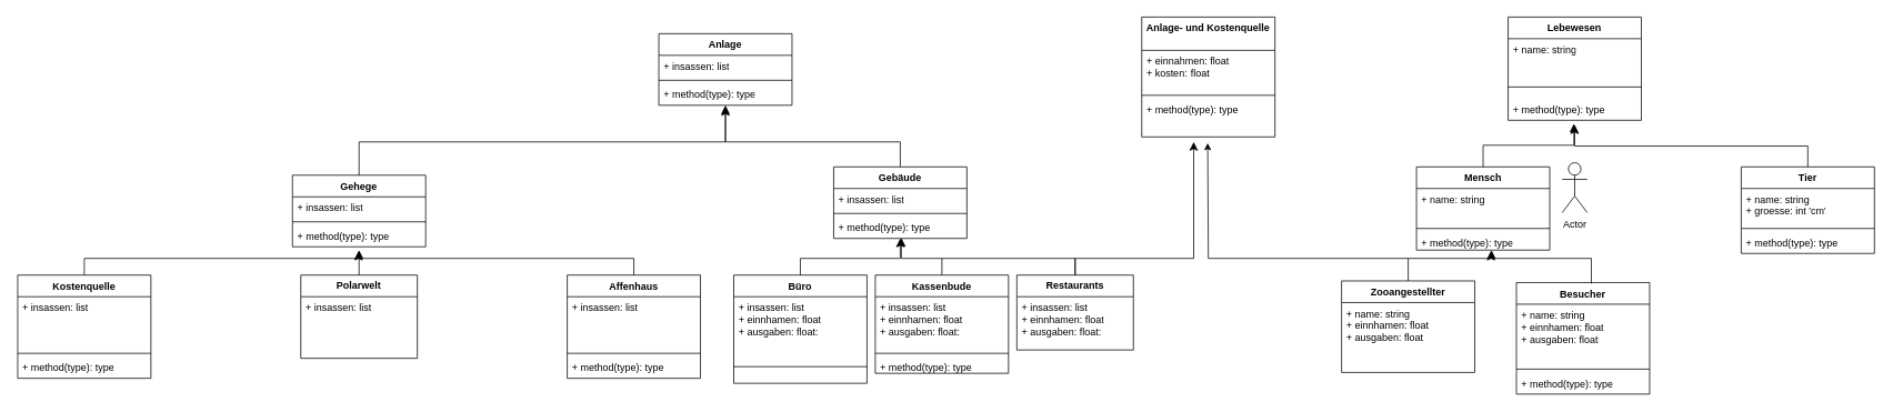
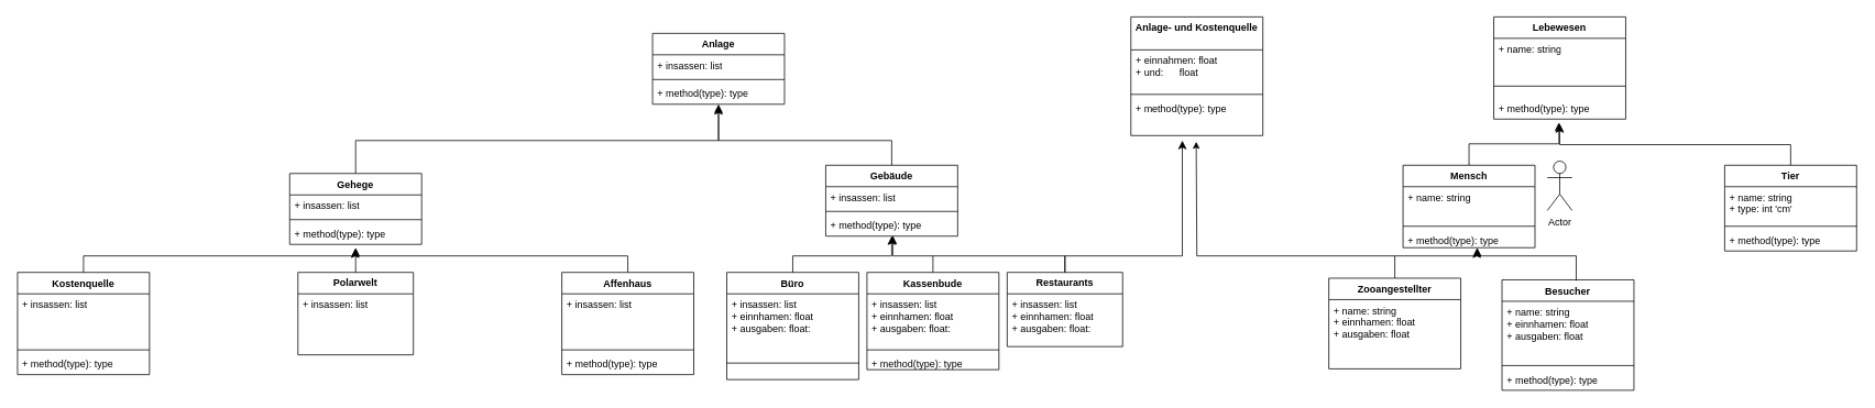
  <mxCell id="0" />
  <mxCell id="1" parent="0" />
  <mxCell id="2" value="Gehege" style="swimlane;fontStyle=1;align=center;verticalAlign=top;childLayout=stackLayout;horizontal=1;startSize=26;horizontalStack=0;resizeParent=1;resizeParentMax=0;resizeLast=0;collapsible=1;marginBottom=0;whiteSpace=wrap;html=1;" vertex="1" parent="1"><mxGeometry x="350" y="210" width="160" height="86" as="geometry" /></mxCell>
  <mxCell id="3" value="+ insassen: list" style="text;strokeColor=none;fillColor=none;align=left;verticalAlign=top;spacingLeft=4;spacingRight=4;overflow=hidden;rotatable=0;points=[[0,0.5],[1,0.5]];portConstraint=eastwest;whiteSpace=wrap;html=1;" vertex="1" parent="2"><mxGeometry y="26" width="160" height="26" as="geometry" /></mxCell>
  <mxCell id="4" value="" style="line;strokeWidth=1;fillColor=none;align=left;verticalAlign=middle;spacingTop=-1;spacingLeft=3;spacingRight=3;rotatable=0;labelPosition=right;points=[];portConstraint=eastwest;strokeColor=inherit;" vertex="1" parent="2"><mxGeometry y="52" width="160" height="8" as="geometry" /></mxCell>
  <mxCell id="5" value="+ method(type): type" style="text;strokeColor=none;fillColor=none;align=left;verticalAlign=top;spacingLeft=4;spacingRight=4;overflow=hidden;rotatable=0;points=[[0,0.5],[1,0.5]];portConstraint=eastwest;whiteSpace=wrap;html=1;" vertex="1" parent="2"><mxGeometry y="60" width="160" height="26" as="geometry" /></mxCell>
  <mxCell id="6" value="Gebäude" style="swimlane;fontStyle=1;align=center;verticalAlign=top;childLayout=stackLayout;horizontal=1;startSize=26;horizontalStack=0;resizeParent=1;resizeParentMax=0;resizeLast=0;collapsible=1;marginBottom=0;whiteSpace=wrap;html=1;" vertex="1" parent="1"><mxGeometry x="1000" y="200" width="160" height="86" as="geometry" /></mxCell>
  <mxCell id="7" value="+ insassen: list" style="text;strokeColor=none;fillColor=none;align=left;verticalAlign=top;spacingLeft=4;spacingRight=4;overflow=hidden;rotatable=0;points=[[0,0.5],[1,0.5]];portConstraint=eastwest;whiteSpace=wrap;html=1;" vertex="1" parent="6"><mxGeometry y="26" width="160" height="26" as="geometry" /></mxCell>
  <mxCell id="8" value="" style="line;strokeWidth=1;fillColor=none;align=left;verticalAlign=middle;spacingTop=-1;spacingLeft=3;spacingRight=3;rotatable=0;labelPosition=right;points=[];portConstraint=eastwest;strokeColor=inherit;" vertex="1" parent="6"><mxGeometry y="52" width="160" height="8" as="geometry" /></mxCell>
  <mxCell id="9" value="+ method(type): type" style="text;strokeColor=none;fillColor=none;align=left;verticalAlign=top;spacingLeft=4;spacingRight=4;overflow=hidden;rotatable=0;points=[[0,0.5],[1,0.5]];portConstraint=eastwest;whiteSpace=wrap;html=1;" vertex="1" parent="6"><mxGeometry y="60" width="160" height="26" as="geometry" /></mxCell>
  <mxCell id="10" value="" style="edgeStyle=elbowEdgeStyle;elbow=vertical;endArrow=classic;html=1;curved=0;rounded=0;endSize=8;startSize=8;exitX=0.5;exitY=0;exitDx=0;exitDy=0;" edge="1" parent="1" source="2"><mxGeometry width="50" height="50" relative="1" as="geometry"><mxPoint x="820" y="176" as="sourcePoint" /><mxPoint x="870" y="126" as="targetPoint" /><Array as="points"><mxPoint x="800" y="170" /></Array></mxGeometry></mxCell>
  <mxCell id="11" value="&lt;b&gt;Restaurants&lt;/b&gt;" style="swimlane;fontStyle=0;childLayout=stackLayout;horizontal=1;startSize=26;fillColor=none;horizontalStack=0;resizeParent=1;resizeParentMax=0;resizeLast=0;collapsible=1;marginBottom=0;whiteSpace=wrap;html=1;" vertex="1" parent="1"><mxGeometry x="1220" y="330" width="140" height="90" as="geometry" /></mxCell>
  <mxCell id="12" value="+ insassen: list&lt;br&gt;+ einnhamen: float&lt;br&gt;+ ausgaben: float:&amp;nbsp;" style="text;strokeColor=none;fillColor=none;align=left;verticalAlign=top;spacingLeft=4;spacingRight=4;overflow=hidden;rotatable=0;points=[[0,0.5],[1,0.5]];portConstraint=eastwest;whiteSpace=wrap;html=1;" vertex="1" parent="11"><mxGeometry y="26" width="140" height="64" as="geometry" /></mxCell>
  <mxCell id="13" value="" style="edgeStyle=elbowEdgeStyle;elbow=vertical;endArrow=classic;html=1;curved=0;rounded=0;endSize=8;startSize=8;entryX=0.481;entryY=1.077;entryDx=0;entryDy=0;entryPerimeter=0;exitX=0.5;exitY=0;exitDx=0;exitDy=0;" edge="1" parent="1" source="6"><mxGeometry width="50" height="50" relative="1" as="geometry"><mxPoint x="1180" y="230" as="sourcePoint" /><mxPoint x="870" y="128.002" as="targetPoint" /><Array as="points"><mxPoint x="953.04" y="170" /></Array></mxGeometry></mxCell>
  <mxCell id="14" value="&lt;b&gt;Polarwelt&lt;/b&gt;" style="swimlane;fontStyle=0;childLayout=stackLayout;horizontal=1;startSize=26;fillColor=none;horizontalStack=0;resizeParent=1;resizeParentMax=0;resizeLast=0;collapsible=1;marginBottom=0;whiteSpace=wrap;html=1;" vertex="1" parent="1"><mxGeometry x="360" y="330" width="140" height="100" as="geometry" /></mxCell>
  <mxCell id="15" value="+ insassen: list" style="text;strokeColor=none;fillColor=none;align=left;verticalAlign=top;spacingLeft=4;spacingRight=4;overflow=hidden;rotatable=0;points=[[0,0.5],[1,0.5]];portConstraint=eastwest;whiteSpace=wrap;html=1;" vertex="1" parent="14"><mxGeometry y="26" width="140" height="74" as="geometry" /></mxCell>
  <mxCell id="16" value="Büro" style="swimlane;fontStyle=1;align=center;verticalAlign=top;childLayout=stackLayout;horizontal=1;startSize=26;horizontalStack=0;resizeParent=1;resizeParentMax=0;resizeLast=0;collapsible=1;marginBottom=0;whiteSpace=wrap;html=1;" vertex="1" parent="1"><mxGeometry x="880" y="330" width="160" height="130" as="geometry" /></mxCell>
  <mxCell id="17" value="+ insassen: list&lt;br&gt;+ einnhamen: float&lt;br&gt;+ ausgaben: float:&amp;nbsp;" style="text;strokeColor=none;fillColor=none;align=left;verticalAlign=top;spacingLeft=4;spacingRight=4;overflow=hidden;rotatable=0;points=[[0,0.5],[1,0.5]];portConstraint=eastwest;whiteSpace=wrap;html=1;" vertex="1" parent="16"><mxGeometry y="26" width="160" height="64" as="geometry" /></mxCell>
  <mxCell id="18" value="" style="line;strokeWidth=1;fillColor=none;align=left;verticalAlign=middle;spacingTop=-1;spacingLeft=3;spacingRight=3;rotatable=0;labelPosition=right;points=[];portConstraint=eastwest;strokeColor=inherit;" vertex="1" parent="16"><mxGeometry y="90" width="160" height="40" as="geometry" /></mxCell>
  <mxCell id="19" value="Anlage" style="swimlane;fontStyle=1;align=center;verticalAlign=top;childLayout=stackLayout;horizontal=1;startSize=26;horizontalStack=0;resizeParent=1;resizeParentMax=0;resizeLast=0;collapsible=1;marginBottom=0;whiteSpace=wrap;html=1;" vertex="1" parent="1"><mxGeometry x="790" y="40" width="160" height="86" as="geometry" /></mxCell>
  <mxCell id="20" value="+ insassen: list" style="text;strokeColor=none;fillColor=none;align=left;verticalAlign=top;spacingLeft=4;spacingRight=4;overflow=hidden;rotatable=0;points=[[0,0.5],[1,0.5]];portConstraint=eastwest;whiteSpace=wrap;html=1;" vertex="1" parent="19"><mxGeometry y="26" width="160" height="26" as="geometry" /></mxCell>
  <mxCell id="21" value="" style="line;strokeWidth=1;fillColor=none;align=left;verticalAlign=middle;spacingTop=-1;spacingLeft=3;spacingRight=3;rotatable=0;labelPosition=right;points=[];portConstraint=eastwest;strokeColor=inherit;" vertex="1" parent="19"><mxGeometry y="52" width="160" height="8" as="geometry" /></mxCell>
  <mxCell id="22" value="+ method(type): type" style="text;strokeColor=none;fillColor=none;align=left;verticalAlign=top;spacingLeft=4;spacingRight=4;overflow=hidden;rotatable=0;points=[[0,0.5],[1,0.5]];portConstraint=eastwest;whiteSpace=wrap;html=1;" vertex="1" parent="19"><mxGeometry y="60" width="160" height="26" as="geometry" /></mxCell>
  <mxCell id="23" value="" style="edgeStyle=elbowEdgeStyle;elbow=vertical;endArrow=classic;html=1;curved=0;rounded=0;endSize=8;startSize=8;exitX=0.5;exitY=0;exitDx=0;exitDy=0;" edge="1" parent="1" source="16"><mxGeometry width="50" height="50" relative="1" as="geometry"><mxPoint x="1030" y="336" as="sourcePoint" /><mxPoint x="1080" y="286" as="targetPoint" /><Array as="points"><mxPoint x="1020" y="310" /></Array></mxGeometry></mxCell>
  <mxCell id="24" value="" style="edgeStyle=elbowEdgeStyle;elbow=vertical;endArrow=classic;html=1;curved=0;rounded=0;endSize=8;startSize=8;exitX=0.5;exitY=0;exitDx=0;exitDy=0;entryX=0.508;entryY=0.977;entryDx=0;entryDy=0;entryPerimeter=0;" edge="1" parent="1" source="11" target="9"><mxGeometry width="50" height="50" relative="1" as="geometry"><mxPoint x="750" y="290" as="sourcePoint" /><mxPoint x="1100" y="320" as="targetPoint" /><Array as="points"><mxPoint x="1150" y="310" /></Array></mxGeometry></mxCell>
  <mxCell id="25" value="Lebewesen" style="swimlane;fontStyle=1;align=center;verticalAlign=top;childLayout=stackLayout;horizontal=1;startSize=26;horizontalStack=0;resizeParent=1;resizeParentMax=0;resizeLast=0;collapsible=1;marginBottom=0;whiteSpace=wrap;html=1;" vertex="1" parent="1"><mxGeometry x="1810" y="20" width="160" height="124" as="geometry" /></mxCell>
  <mxCell id="26" value="+ name: string" style="text;strokeColor=none;fillColor=none;align=left;verticalAlign=top;spacingLeft=4;spacingRight=4;overflow=hidden;rotatable=0;points=[[0,0.5],[1,0.5]];portConstraint=eastwest;whiteSpace=wrap;html=1;" vertex="1" parent="25"><mxGeometry y="26" width="160" height="44" as="geometry" /></mxCell>
  <mxCell id="27" value="" style="line;strokeWidth=1;fillColor=none;align=left;verticalAlign=middle;spacingTop=-1;spacingLeft=3;spacingRight=3;rotatable=0;labelPosition=right;points=[];portConstraint=eastwest;strokeColor=inherit;" vertex="1" parent="25"><mxGeometry y="70" width="160" height="28" as="geometry" /></mxCell>
  <mxCell id="28" value="+ method(type): type" style="text;strokeColor=none;fillColor=none;align=left;verticalAlign=top;spacingLeft=4;spacingRight=4;overflow=hidden;rotatable=0;points=[[0,0.5],[1,0.5]];portConstraint=eastwest;whiteSpace=wrap;html=1;" vertex="1" parent="25"><mxGeometry y="98" width="160" height="26" as="geometry" /></mxCell>
  <mxCell id="29" value="Mensch" style="swimlane;fontStyle=1;align=center;verticalAlign=top;childLayout=stackLayout;horizontal=1;startSize=26;horizontalStack=0;resizeParent=1;resizeParentMax=0;resizeLast=0;collapsible=1;marginBottom=0;whiteSpace=wrap;html=1;" vertex="1" parent="1"><mxGeometry x="1700" y="200" width="160" height="100" as="geometry" /></mxCell>
  <mxCell id="30" value="+ name: string" style="text;strokeColor=none;fillColor=none;align=left;verticalAlign=top;spacingLeft=4;spacingRight=4;overflow=hidden;rotatable=0;points=[[0,0.5],[1,0.5]];portConstraint=eastwest;whiteSpace=wrap;html=1;" vertex="1" parent="29"><mxGeometry y="26" width="160" height="44" as="geometry" /></mxCell>
  <mxCell id="31" value="" style="line;strokeWidth=1;fillColor=none;align=left;verticalAlign=middle;spacingTop=-1;spacingLeft=3;spacingRight=3;rotatable=0;labelPosition=right;points=[];portConstraint=eastwest;strokeColor=inherit;" vertex="1" parent="29"><mxGeometry y="70" width="160" height="8" as="geometry" /></mxCell>
  <mxCell id="32" value="+ method(type): type" style="text;strokeColor=none;fillColor=none;align=left;verticalAlign=top;spacingLeft=4;spacingRight=4;overflow=hidden;rotatable=0;points=[[0,0.5],[1,0.5]];portConstraint=eastwest;whiteSpace=wrap;html=1;" vertex="1" parent="29"><mxGeometry y="78" width="160" height="22" as="geometry" /></mxCell>
  <mxCell id="33" value="Tier" style="swimlane;fontStyle=1;align=center;verticalAlign=top;childLayout=stackLayout;horizontal=1;startSize=26;horizontalStack=0;resizeParent=1;resizeParentMax=0;resizeLast=0;collapsible=1;marginBottom=0;whiteSpace=wrap;html=1;" vertex="1" parent="1"><mxGeometry x="2090" y="200" width="160" height="104" as="geometry" /></mxCell>
- <mxCell id="34" value="+ name: string&lt;br&gt;+ groesse: int 'cm'" style="text;strokeColor=none;fillColor=none;align=left;verticalAlign=top;spacingLeft=4;spacingRight=4;overflow=hidden;rotatable=0;points=[[0,0.5],[1,0.5]];portConstraint=eastwest;whiteSpace=wrap;html=1;" vertex="1" parent="33"><mxGeometry y="26" width="160" height="44" as="geometry" /></mxCell>
+ <mxCell id="34" value="+ name: string&lt;br&gt;+ type: int 'cm'" style="text;strokeColor=none;fillColor=none;align=left;verticalAlign=top;spacingLeft=4;spacingRight=4;overflow=hidden;rotatable=0;points=[[0,0.5],[1,0.5]];portConstraint=eastwest;whiteSpace=wrap;html=1;" vertex="1" parent="33"><mxGeometry y="26" width="160" height="44" as="geometry" /></mxCell>
  <mxCell id="35" value="" style="line;strokeWidth=1;fillColor=none;align=left;verticalAlign=middle;spacingTop=-1;spacingLeft=3;spacingRight=3;rotatable=0;labelPosition=right;points=[];portConstraint=eastwest;strokeColor=inherit;" vertex="1" parent="33"><mxGeometry y="70" width="160" height="8" as="geometry" /></mxCell>
  <mxCell id="36" value="+ method(type): type" style="text;strokeColor=none;fillColor=none;align=left;verticalAlign=top;spacingLeft=4;spacingRight=4;overflow=hidden;rotatable=0;points=[[0,0.5],[1,0.5]];portConstraint=eastwest;whiteSpace=wrap;html=1;" vertex="1" parent="33"><mxGeometry y="78" width="160" height="26" as="geometry" /></mxCell>
  <mxCell id="37" value="" style="edgeStyle=elbowEdgeStyle;elbow=vertical;endArrow=classic;html=1;curved=0;rounded=0;endSize=8;startSize=8;entryX=0.494;entryY=1.154;entryDx=0;entryDy=0;entryPerimeter=0;" edge="1" parent="1" target="28"><mxGeometry width="50" height="50" relative="1" as="geometry"><mxPoint x="1780" y="200" as="sourcePoint" /><mxPoint x="1830" y="150" as="targetPoint" /></mxGeometry></mxCell>
  <mxCell id="38" value="" style="edgeStyle=elbowEdgeStyle;elbow=vertical;endArrow=classic;html=1;curved=0;rounded=0;endSize=8;startSize=8;exitX=0.5;exitY=0;exitDx=0;exitDy=0;" edge="1" parent="1" source="33"><mxGeometry width="50" height="50" relative="1" as="geometry"><mxPoint x="1750" y="320" as="sourcePoint" /><mxPoint x="1890" y="150" as="targetPoint" /></mxGeometry></mxCell>
  <mxCell id="39" value="Zooangestellter" style="swimlane;fontStyle=1;align=center;verticalAlign=top;childLayout=stackLayout;horizontal=1;startSize=26;horizontalStack=0;resizeParent=1;resizeParentMax=0;resizeLast=0;collapsible=1;marginBottom=0;whiteSpace=wrap;html=1;" vertex="1" parent="1"><mxGeometry x="1610" y="337" width="160" height="110" as="geometry" /></mxCell>
  <mxCell id="40" value="+ name: string&lt;br&gt;+ einnhamen: float&lt;br style=&quot;border-color: var(--border-color);&quot;&gt;+ ausgaben: float" style="text;strokeColor=none;fillColor=none;align=left;verticalAlign=top;spacingLeft=4;spacingRight=4;overflow=hidden;rotatable=0;points=[[0,0.5],[1,0.5]];portConstraint=eastwest;whiteSpace=wrap;html=1;" vertex="1" parent="39"><mxGeometry y="26" width="160" height="84" as="geometry" /></mxCell>
  <mxCell id="41" value="Besucher" style="swimlane;fontStyle=1;align=center;verticalAlign=top;childLayout=stackLayout;horizontal=1;startSize=26;horizontalStack=0;resizeParent=1;resizeParentMax=0;resizeLast=0;collapsible=1;marginBottom=0;whiteSpace=wrap;html=1;" vertex="1" parent="1"><mxGeometry x="1820" y="339" width="160" height="134" as="geometry" /></mxCell>
  <mxCell id="42" value="+ name: string&lt;br style=&quot;border-color: var(--border-color);&quot;&gt;+ einnhamen: float&lt;br style=&quot;border-color: var(--border-color);&quot;&gt;+ ausgaben: float" style="text;strokeColor=none;fillColor=none;align=left;verticalAlign=top;spacingLeft=4;spacingRight=4;overflow=hidden;rotatable=0;points=[[0,0.5],[1,0.5]];portConstraint=eastwest;whiteSpace=wrap;html=1;" vertex="1" parent="41"><mxGeometry y="26" width="160" height="74" as="geometry" /></mxCell>
  <mxCell id="43" value="" style="line;strokeWidth=1;fillColor=none;align=left;verticalAlign=middle;spacingTop=-1;spacingLeft=3;spacingRight=3;rotatable=0;labelPosition=right;points=[];portConstraint=eastwest;strokeColor=inherit;" vertex="1" parent="41"><mxGeometry y="100" width="160" height="8" as="geometry" /></mxCell>
  <mxCell id="44" value="+ method(type): type" style="text;strokeColor=none;fillColor=none;align=left;verticalAlign=top;spacingLeft=4;spacingRight=4;overflow=hidden;rotatable=0;points=[[0,0.5],[1,0.5]];portConstraint=eastwest;whiteSpace=wrap;html=1;" vertex="1" parent="41"><mxGeometry y="108" width="160" height="26" as="geometry" /></mxCell>
  <mxCell id="45" value="Anlage- und Kostenquelle" style="swimlane;fontStyle=1;align=center;verticalAlign=top;childLayout=stackLayout;horizontal=1;startSize=40;horizontalStack=0;resizeParent=1;resizeParentMax=0;resizeLast=0;collapsible=1;marginBottom=0;whiteSpace=wrap;html=1;" vertex="1" parent="1"><mxGeometry x="1370" y="20" width="160" height="144" as="geometry" /></mxCell>
- <mxCell id="46" value="+ einnahmen: float&lt;br&gt;+ kosten:&lt;span style=&quot;white-space: pre;&quot;&gt;&#09;&lt;/span&gt;float" style="text;strokeColor=none;fillColor=none;align=left;verticalAlign=top;spacingLeft=4;spacingRight=4;overflow=hidden;rotatable=0;points=[[0,0.5],[1,0.5]];portConstraint=eastwest;whiteSpace=wrap;html=1;" vertex="1" parent="45"><mxGeometry y="40" width="160" height="50" as="geometry" /></mxCell>
+ <mxCell id="46" value="+ einnahmen: float&lt;br&gt;+ und:&lt;span style=&quot;white-space: pre;&quot;&gt;&#09;&lt;/span&gt;float" style="text;strokeColor=none;fillColor=none;align=left;verticalAlign=top;spacingLeft=4;spacingRight=4;overflow=hidden;rotatable=0;points=[[0,0.5],[1,0.5]];portConstraint=eastwest;whiteSpace=wrap;html=1;" vertex="1" parent="45"><mxGeometry y="40" width="160" height="50" as="geometry" /></mxCell>
  <mxCell id="47" value="" style="line;strokeWidth=1;fillColor=none;align=left;verticalAlign=middle;spacingTop=-1;spacingLeft=3;spacingRight=3;rotatable=0;labelPosition=right;points=[];portConstraint=eastwest;strokeColor=inherit;" vertex="1" parent="45"><mxGeometry y="90" width="160" height="8" as="geometry" /></mxCell>
  <mxCell id="48" value="+ method(type): type" style="text;strokeColor=none;fillColor=none;align=left;verticalAlign=top;spacingLeft=4;spacingRight=4;overflow=hidden;rotatable=0;points=[[0,0.5],[1,0.5]];portConstraint=eastwest;whiteSpace=wrap;html=1;" vertex="1" parent="45"><mxGeometry y="98" width="160" height="46" as="geometry" /></mxCell>
  <mxCell id="49" value="" style="edgeStyle=elbowEdgeStyle;elbow=vertical;endArrow=classic;html=1;curved=0;rounded=0;endSize=8;startSize=8;exitX=0.5;exitY=0;exitDx=0;exitDy=0;entryX=0.39;entryY=1.131;entryDx=0;entryDy=0;entryPerimeter=0;" edge="1" parent="1" source="11" target="48"><mxGeometry width="50" height="50" relative="1" as="geometry"><mxPoint x="1350" y="320" as="sourcePoint" /><mxPoint x="1400" y="270" as="targetPoint" /><Array as="points"><mxPoint x="1330" y="310" /></Array></mxGeometry></mxCell>
  <mxCell id="50" value="" style="edgeStyle=segmentEdgeStyle;endArrow=classic;html=1;curved=0;rounded=0;endSize=8;startSize=8;" edge="1" parent="1"><mxGeometry width="50" height="50" relative="1" as="geometry"><mxPoint x="1450" y="310" as="sourcePoint" /><mxPoint x="1790" y="300" as="targetPoint" /><Array as="points"><mxPoint x="1790" y="310" /></Array></mxGeometry></mxCell>
  <mxCell id="51" value="" style="endArrow=none;html=1;rounded=0;exitX=0.5;exitY=0;exitDx=0;exitDy=0;" edge="1" parent="1" source="39"><mxGeometry width="50" height="50" relative="1" as="geometry"><mxPoint x="1570" y="360" as="sourcePoint" /><mxPoint x="1690" y="310" as="targetPoint" /></mxGeometry></mxCell>
  <mxCell id="52" value="" style="edgeStyle=elbowEdgeStyle;elbow=vertical;endArrow=classic;html=1;curved=0;rounded=0;endSize=8;startSize=8;entryX=0.559;entryY=1.082;entryDx=0;entryDy=0;entryPerimeter=0;" edge="1" parent="1" target="32"><mxGeometry width="50" height="50" relative="1" as="geometry"><mxPoint x="1910" y="340" as="sourcePoint" /><mxPoint x="1790" y="340" as="targetPoint" /><Array as="points"><mxPoint x="1850" y="310" /></Array></mxGeometry></mxCell>
  <mxCell id="53" value="" style="endArrow=classic;html=1;rounded=0;entryX=0.495;entryY=1.162;entryDx=0;entryDy=0;entryPerimeter=0;" edge="1" parent="1" target="48"><mxGeometry width="50" height="50" relative="1" as="geometry"><mxPoint x="1450" y="310" as="sourcePoint" /><mxPoint x="1510" y="270" as="targetPoint" /></mxGeometry></mxCell>
  <mxCell id="54" value="Affenhaus" style="swimlane;fontStyle=1;align=center;verticalAlign=top;childLayout=stackLayout;horizontal=1;startSize=26;horizontalStack=0;resizeParent=1;resizeParentMax=0;resizeLast=0;collapsible=1;marginBottom=0;whiteSpace=wrap;html=1;" vertex="1" parent="1"><mxGeometry x="680" y="330" width="160" height="124" as="geometry" /></mxCell>
  <mxCell id="55" value="+ insassen: list" style="text;strokeColor=none;fillColor=none;align=left;verticalAlign=top;spacingLeft=4;spacingRight=4;overflow=hidden;rotatable=0;points=[[0,0.5],[1,0.5]];portConstraint=eastwest;whiteSpace=wrap;html=1;" vertex="1" parent="54"><mxGeometry y="26" width="160" height="64" as="geometry" /></mxCell>
  <mxCell id="56" value="" style="line;strokeWidth=1;fillColor=none;align=left;verticalAlign=middle;spacingTop=-1;spacingLeft=3;spacingRight=3;rotatable=0;labelPosition=right;points=[];portConstraint=eastwest;strokeColor=inherit;" vertex="1" parent="54"><mxGeometry y="90" width="160" height="8" as="geometry" /></mxCell>
  <mxCell id="57" value="+ method(type): type" style="text;strokeColor=none;fillColor=none;align=left;verticalAlign=top;spacingLeft=4;spacingRight=4;overflow=hidden;rotatable=0;points=[[0,0.5],[1,0.5]];portConstraint=eastwest;whiteSpace=wrap;html=1;" vertex="1" parent="54"><mxGeometry y="98" width="160" height="26" as="geometry" /></mxCell>
  <mxCell id="58" value="Kostenquelle" style="swimlane;fontStyle=1;align=center;verticalAlign=top;childLayout=stackLayout;horizontal=1;startSize=26;horizontalStack=0;resizeParent=1;resizeParentMax=0;resizeLast=0;collapsible=1;marginBottom=0;whiteSpace=wrap;html=1;" vertex="1" parent="1"><mxGeometry x="20" y="330" width="160" height="124" as="geometry" /></mxCell>
  <mxCell id="59" value="+ insassen: list" style="text;strokeColor=none;fillColor=none;align=left;verticalAlign=top;spacingLeft=4;spacingRight=4;overflow=hidden;rotatable=0;points=[[0,0.5],[1,0.5]];portConstraint=eastwest;whiteSpace=wrap;html=1;" vertex="1" parent="58"><mxGeometry y="26" width="160" height="64" as="geometry" /></mxCell>
  <mxCell id="60" value="" style="line;strokeWidth=1;fillColor=none;align=left;verticalAlign=middle;spacingTop=-1;spacingLeft=3;spacingRight=3;rotatable=0;labelPosition=right;points=[];portConstraint=eastwest;strokeColor=inherit;" vertex="1" parent="58"><mxGeometry y="90" width="160" height="8" as="geometry" /></mxCell>
  <mxCell id="61" value="+ method(type): type" style="text;strokeColor=none;fillColor=none;align=left;verticalAlign=top;spacingLeft=4;spacingRight=4;overflow=hidden;rotatable=0;points=[[0,0.5],[1,0.5]];portConstraint=eastwest;whiteSpace=wrap;html=1;" vertex="1" parent="58"><mxGeometry y="98" width="160" height="26" as="geometry" /></mxCell>
  <mxCell id="62" value="" style="edgeStyle=elbowEdgeStyle;elbow=vertical;endArrow=classic;html=1;curved=0;rounded=0;endSize=8;startSize=8;" edge="1" parent="1"><mxGeometry width="50" height="50" relative="1" as="geometry"><mxPoint x="100" y="330" as="sourcePoint" /><mxPoint x="430" y="300" as="targetPoint" /><Array as="points"><mxPoint x="270" y="310" /></Array></mxGeometry></mxCell>
  <mxCell id="63" value="" style="edgeStyle=elbowEdgeStyle;elbow=vertical;endArrow=classic;html=1;curved=0;rounded=0;endSize=8;startSize=8;entryX=0.496;entryY=1.223;entryDx=0;entryDy=0;entryPerimeter=0;exitX=0.5;exitY=0;exitDx=0;exitDy=0;" edge="1" parent="1" source="54" target="5"><mxGeometry width="50" height="50" relative="1" as="geometry"><mxPoint x="760" y="320" as="sourcePoint" /><mxPoint x="760" y="370" as="targetPoint" /><Array as="points"><mxPoint x="600" y="310" /></Array></mxGeometry></mxCell>
  <mxCell id="64" value="Kassenbude" style="swimlane;fontStyle=1;align=center;verticalAlign=top;childLayout=stackLayout;horizontal=1;startSize=26;horizontalStack=0;resizeParent=1;resizeParentMax=0;resizeLast=0;collapsible=1;marginBottom=0;whiteSpace=wrap;html=1;" vertex="1" parent="1"><mxGeometry x="1050" y="330" width="160" height="118" as="geometry" /></mxCell>
  <mxCell id="65" value="+ insassen: list&lt;br&gt;+ einnhamen: float&lt;br&gt;+ ausgaben: float:&amp;nbsp;" style="text;strokeColor=none;fillColor=none;align=left;verticalAlign=top;spacingLeft=4;spacingRight=4;overflow=hidden;rotatable=0;points=[[0,0.5],[1,0.5]];portConstraint=eastwest;whiteSpace=wrap;html=1;" vertex="1" parent="64"><mxGeometry y="26" width="160" height="64" as="geometry" /></mxCell>
  <mxCell id="66" value="" style="line;strokeWidth=1;fillColor=none;align=left;verticalAlign=middle;spacingTop=-1;spacingLeft=3;spacingRight=3;rotatable=0;labelPosition=right;points=[];portConstraint=eastwest;strokeColor=inherit;" vertex="1" parent="64"><mxGeometry y="90" width="160" height="8" as="geometry" /></mxCell>
  <mxCell id="67" value="+ method(type): type" style="text;strokeColor=none;fillColor=none;align=left;verticalAlign=top;spacingLeft=4;spacingRight=4;overflow=hidden;rotatable=0;points=[[0,0.5],[1,0.5]];portConstraint=eastwest;whiteSpace=wrap;html=1;" vertex="1" parent="64"><mxGeometry y="98" width="160" height="20" as="geometry" /></mxCell>
  <mxCell id="68" value="" style="endArrow=none;html=1;rounded=0;exitX=0.5;exitY=0;exitDx=0;exitDy=0;" edge="1" parent="1" source="64"><mxGeometry width="50" height="50" relative="1" as="geometry"><mxPoint x="1330" y="320" as="sourcePoint" /><mxPoint x="1130" y="310" as="targetPoint" /></mxGeometry></mxCell>
  <mxCell id="69" value="" style="endArrow=none;html=1;rounded=0;exitX=0.5;exitY=0;exitDx=0;exitDy=0;" edge="1" parent="1" source="14"><mxGeometry width="50" height="50" relative="1" as="geometry"><mxPoint x="650" y="340" as="sourcePoint" /><mxPoint x="430" y="310" as="targetPoint" /></mxGeometry></mxCell>
  <mxCell id="70" value="Actor" style="shape=umlActor;verticalLabelPosition=bottom;verticalAlign=top;html=1;outlineConnect=0;" vertex="1" parent="1"><mxGeometry x="1875" y="195" width="30" height="60" as="geometry" /></mxCell>
